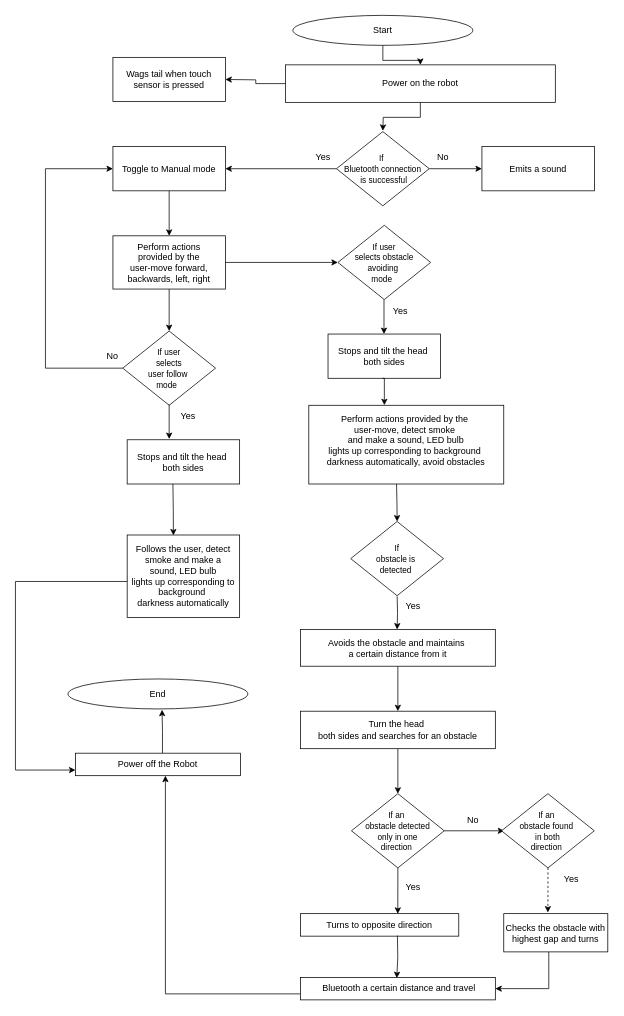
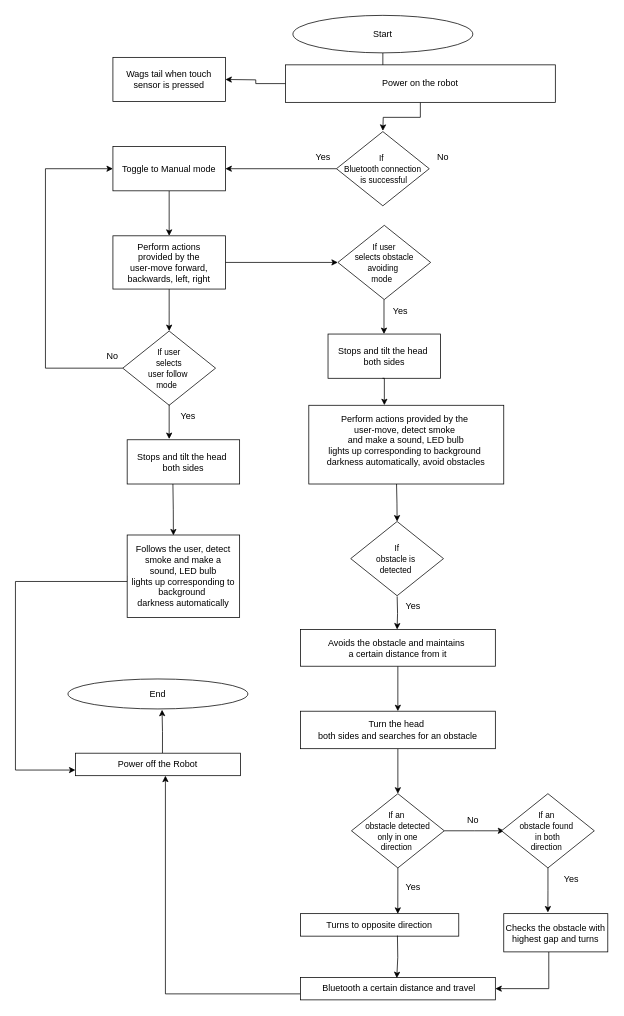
  <mxCell id="0" />
  <mxCell id="1" parent="0" />
  <mxCell id="2" value="" style="edgeStyle=orthogonalEdgeStyle;rounded=0;orthogonalLoop=1;jettySize=auto;html=1;entryX=0.523;entryY=1.027;entryDx=0;entryDy=0;entryPerimeter=0;" parent="1" edge="1" target="6"><mxGeometry relative="1" as="geometry"><mxPoint x="216.059" y="1004" as="sourcePoint" /><mxPoint x="216" y="904" as="targetPoint" /><Array as="points"><mxPoint x="216" y="975" /></Array></mxGeometry></mxCell>
  <mxCell id="3" value="Power off the Robot" style="rounded=0;whiteSpace=wrap;html=1;" parent="1" vertex="1"><mxGeometry x="100" y="1004" width="220" height="30" as="geometry" /></mxCell>
  <mxCell id="4" value="Yes" style="text;html=1;align=center;verticalAlign=middle;resizable=0;points=[];autosize=1;strokeColor=none;fillColor=none;" parent="1" vertex="1"><mxGeometry x="410" y="195" width="40" height="30" as="geometry" /></mxCell>
  <mxCell id="5" value="" style="edgeStyle=orthogonalEdgeStyle;rounded=0;orthogonalLoop=1;jettySize=auto;html=1;" parent="1" source="24" target="9" edge="1"><mxGeometry relative="1" as="geometry"><mxPoint x="446.88" y="224.5" as="sourcePoint" /></mxGeometry></mxCell>
  <mxCell id="6" value="End" style="ellipse;whiteSpace=wrap;html=1;" parent="1" vertex="1"><mxGeometry x="90" y="905" width="240" height="40" as="geometry" /></mxCell>
  <mxCell id="7" style="edgeStyle=orthogonalEdgeStyle;rounded=0;orthogonalLoop=1;jettySize=auto;html=1;entryX=0;entryY=0.75;entryDx=0;entryDy=0;exitX=0;exitY=0.5;exitDx=0;exitDy=0;" parent="1" source="16" target="3" edge="1"><mxGeometry relative="1" as="geometry"><Array as="points"><mxPoint x="170" y="775" /><mxPoint x="20" y="775" /><mxPoint x="20" y="1027" /></Array><mxPoint x="150" y="461" as="sourcePoint" /></mxGeometry></mxCell>
  <mxCell id="8" value="" style="edgeStyle=orthogonalEdgeStyle;rounded=0;orthogonalLoop=1;jettySize=auto;html=1;" parent="1" source="9" target="12" edge="1"><mxGeometry relative="1" as="geometry" /></mxCell>
  <mxCell id="9" value="Toggle to Manual mode" style="rounded=0;whiteSpace=wrap;html=1;" parent="1" vertex="1"><mxGeometry x="150" y="195" width="150" height="59" as="geometry" /></mxCell>
  <mxCell id="10" value="" style="edgeStyle=orthogonalEdgeStyle;rounded=0;orthogonalLoop=1;jettySize=auto;html=1;" parent="1" source="12" edge="1"><mxGeometry relative="1" as="geometry"><mxPoint x="225" y="441" as="targetPoint" /></mxGeometry></mxCell>
  <mxCell id="11" style="edgeStyle=orthogonalEdgeStyle;rounded=0;orthogonalLoop=1;jettySize=auto;html=1;exitX=1;exitY=0.5;exitDx=0;exitDy=0;entryX=0;entryY=0.5;entryDx=0;entryDy=0;" edge="1" parent="1" source="12" target="28"><mxGeometry relative="1" as="geometry" /></mxCell>
  <mxCell id="12" value="&lt;div&gt;Perform actions&lt;/div&gt;&lt;div&gt;&amp;nbsp;provided by the&amp;nbsp;&lt;div&gt;user-move forward, backwards, left, right&lt;/div&gt;&lt;/div&gt;" style="rounded=0;whiteSpace=wrap;html=1;" parent="1" vertex="1"><mxGeometry x="150" y="314" width="150" height="71" as="geometry" /></mxCell>
  <mxCell id="13" value="" style="edgeStyle=orthogonalEdgeStyle;rounded=0;orthogonalLoop=1;jettySize=auto;html=1;" parent="1" target="3" edge="1"><mxGeometry relative="1" as="geometry"><Array as="points"><mxPoint x="220" y="1045" /><mxPoint x="220" y="1045" /></Array><mxPoint x="400" y="1325" as="sourcePoint" /></mxGeometry></mxCell>
  <mxCell id="14" style="edgeStyle=orthogonalEdgeStyle;rounded=0;orthogonalLoop=1;jettySize=auto;html=1;entryX=0;entryY=0.5;entryDx=0;entryDy=0;" edge="1" parent="1" source="15" target="9"><mxGeometry relative="1" as="geometry"><mxPoint x="60" y="235" as="targetPoint" /><Array as="points"><mxPoint x="60" y="491" /><mxPoint x="60" y="225" /></Array></mxGeometry></mxCell>
  <mxCell id="15" value="&lt;div&gt;&lt;font style=&quot;font-size: 11px;&quot;&gt;If user&lt;/font&gt;&lt;/div&gt;&lt;div&gt;&lt;font style=&quot;font-size: 11px;&quot;&gt;&amp;nbsp;selects&amp;nbsp;&lt;/font&gt;&lt;/div&gt;&lt;div&gt;&lt;font style=&quot;font-size: 11px;&quot;&gt;user follow&amp;nbsp;&lt;/font&gt;&lt;/div&gt;&lt;div&gt;&lt;font style=&quot;font-size: 11px;&quot;&gt;mode&amp;nbsp;&lt;/font&gt;&lt;span style=&quot;background-color: transparent; color: light-dark(rgb(0, 0, 0), rgb(255, 255, 255)); font-size: 11px;&quot;&gt;&amp;nbsp;&lt;/span&gt;&lt;/div&gt;" style="rhombus;whiteSpace=wrap;html=1;" vertex="1" parent="1"><mxGeometry x="163.12" y="441" width="123.75" height="99" as="geometry" /></mxCell>
  <mxCell id="16" value="Follows the user,&amp;nbsp;&lt;span style=&quot;background-color: transparent; color: light-dark(rgb(0, 0, 0), rgb(255, 255, 255));&quot;&gt;detect smoke&amp;nbsp;&lt;/span&gt;&lt;span style=&quot;background-color: transparent; color: light-dark(rgb(0, 0, 0), rgb(255, 255, 255));&quot;&gt;and make a sound,&amp;nbsp;&lt;/span&gt;&lt;span style=&quot;background-color: transparent; color: light-dark(rgb(0, 0, 0), rgb(255, 255, 255)); text-indent: -0.25in;&quot;&gt;LED bulb&lt;/span&gt;&lt;div&gt;&lt;span style=&quot;text-indent: -0.25in; background-color: transparent; color: light-dark(rgb(0, 0, 0), rgb(255, 255, 255));&quot;&gt;lights up corresponding to background&amp;nbsp;&lt;/span&gt;&lt;/div&gt;&lt;div&gt;&lt;span style=&quot;text-indent: -0.25in; background-color: transparent; color: light-dark(rgb(0, 0, 0), rgb(255, 255, 255));&quot;&gt;darkness automatically&lt;/span&gt;&lt;/div&gt;" style="rounded=0;whiteSpace=wrap;html=1;" vertex="1" parent="1"><mxGeometry x="169" y="713" width="150" height="110" as="geometry" /></mxCell>
  <mxCell id="17" value="" style="edgeStyle=orthogonalEdgeStyle;rounded=0;orthogonalLoop=1;jettySize=auto;html=1;" edge="1" parent="1"><mxGeometry relative="1" as="geometry"><mxPoint x="225" y="539" as="sourcePoint" /><mxPoint x="225" y="585" as="targetPoint" /></mxGeometry></mxCell>
  <mxCell id="18" value="Yes" style="text;html=1;align=center;verticalAlign=middle;resizable=0;points=[];autosize=1;strokeColor=none;fillColor=none;" vertex="1" parent="1"><mxGeometry x="230" y="540" width="40" height="30" as="geometry" /></mxCell>
  <mxCell id="19" value="" style="edgeStyle=orthogonalEdgeStyle;rounded=0;orthogonalLoop=1;jettySize=auto;html=1;" edge="1" parent="1" source="20" target="22"><mxGeometry relative="1" as="geometry" /></mxCell>
- <mxCell id="20" value="Start" style="ellipse;whiteSpace=wrap;html=1;" vertex="1" parent="1"><mxGeometry x="390" y="20" width="240" height="40" as="geometry" /></mxCell>
+ <mxCell id="20" value="Start" style="ellipse;whiteSpace=wrap;html=1;" vertex="1" parent="1"><mxGeometry x="390" y="20" width="240" height="50" as="geometry" /></mxCell>
  <mxCell id="21" value="" style="edgeStyle=orthogonalEdgeStyle;rounded=0;orthogonalLoop=1;jettySize=auto;html=1;" edge="1" parent="1" source="22"><mxGeometry relative="1" as="geometry"><mxPoint x="510" y="174" as="targetPoint" /></mxGeometry></mxCell>
  <mxCell id="22" value="Power on the robot" style="rounded=0;whiteSpace=wrap;html=1;" vertex="1" parent="1"><mxGeometry x="380" y="86" width="360" height="50" as="geometry" /></mxCell>
- <mxCell id="23" style="edgeStyle=orthogonalEdgeStyle;rounded=0;orthogonalLoop=1;jettySize=auto;html=1;entryX=0;entryY=0.5;entryDx=0;entryDy=0;" edge="1" parent="1" source="24" target="27"><mxGeometry relative="1" as="geometry" /></mxCell>
  <mxCell id="24" value="&lt;span style=&quot;font-size: 11px;&quot;&gt;If&amp;nbsp;&lt;/span&gt;&lt;div&gt;&lt;span style=&quot;font-size: 11px;&quot;&gt;Bluetooth&amp;nbsp;&lt;/span&gt;&lt;span style=&quot;font-size: 11px; background-color: transparent; color: light-dark(rgb(0, 0, 0), rgb(255, 255, 255));&quot;&gt;connection&lt;/span&gt;&lt;/div&gt;&lt;div&gt;&lt;span style=&quot;font-size: 11px;&quot;&gt;&amp;nbsp;is successful&lt;/span&gt;&lt;/div&gt;" style="rhombus;whiteSpace=wrap;html=1;" vertex="1" parent="1"><mxGeometry x="448.13" y="175" width="123.75" height="99" as="geometry" /></mxCell>
  <mxCell id="25" value="No" style="text;html=1;align=center;verticalAlign=middle;resizable=0;points=[];autosize=1;strokeColor=none;fillColor=none;" vertex="1" parent="1"><mxGeometry x="570" y="195" width="40" height="30" as="geometry" /></mxCell>
  <mxCell id="26" value="Perform actions provided by the&amp;nbsp;&lt;div&gt;user-move, detect smoke&amp;nbsp;&lt;/div&gt;&lt;div&gt;and make a sound,&amp;nbsp;&lt;span style=&quot;background-color: transparent; color: light-dark(rgb(0, 0, 0), rgb(255, 255, 255)); text-indent: -0.25in;&quot;&gt;LED bulb&lt;/span&gt;&lt;/div&gt;&lt;div&gt;&lt;span style=&quot;text-indent: -0.25in; background-color: transparent; color: light-dark(rgb(0, 0, 0), rgb(255, 255, 255));&quot;&gt;lights up corresponding to background&amp;nbsp;&lt;/span&gt;&lt;/div&gt;&lt;div&gt;&lt;span style=&quot;text-indent: -0.25in; background-color: transparent; color: light-dark(rgb(0, 0, 0), rgb(255, 255, 255));&quot;&gt;darkness automatically, avoid obstacles&lt;/span&gt;&lt;/div&gt;&lt;p style=&quot;text-indent:-.25in;line-height:150%;&lt;br/&gt;mso-list:l0 level1 lfo1&quot; class=&quot;MsoListParagraph&quot;&gt;&lt;span lang=&quot;EN-GB&quot;&gt;&lt;/span&gt;&lt;/p&gt;" style="rounded=0;whiteSpace=wrap;html=1;" vertex="1" parent="1"><mxGeometry x="411.25" y="540" width="260" height="105" as="geometry" /></mxCell>
- <mxCell id="27" value="Emits a sound" style="rounded=0;whiteSpace=wrap;html=1;" vertex="1" parent="1"><mxGeometry x="642.13" y="195" width="150" height="59" as="geometry" /></mxCell>
  <mxCell id="28" value="&lt;div&gt;&lt;font style=&quot;font-size: 11px;&quot;&gt;If user&lt;/font&gt;&lt;/div&gt;&lt;div&gt;&lt;font style=&quot;font-size: 11px;&quot;&gt;&amp;nbsp;selects&amp;nbsp;&lt;/font&gt;&lt;font style=&quot;background-color: transparent; color: light-dark(rgb(0, 0, 0), rgb(255, 255, 255)); font-size: 11px;&quot;&gt;obstacle&amp;nbsp;&lt;/font&gt;&lt;/div&gt;&lt;div&gt;&lt;span style=&quot;background-color: transparent; color: light-dark(rgb(0, 0, 0), rgb(255, 255, 255)); font-size: 11px;&quot;&gt;avoiding&amp;nbsp;&lt;/span&gt;&lt;/div&gt;&lt;div&gt;&lt;font style=&quot;font-size: 11px;&quot;&gt;mode&amp;nbsp;&lt;/font&gt;&lt;span style=&quot;background-color: transparent; color: light-dark(rgb(0, 0, 0), rgb(255, 255, 255)); font-size: 11px;&quot;&gt;&amp;nbsp;&lt;/span&gt;&lt;/div&gt;" style="rhombus;whiteSpace=wrap;html=1;" vertex="1" parent="1"><mxGeometry x="450" y="300" width="123.75" height="99" as="geometry" /></mxCell>
  <mxCell id="29" value="" style="edgeStyle=orthogonalEdgeStyle;rounded=0;orthogonalLoop=1;jettySize=auto;html=1;" edge="1" parent="1"><mxGeometry relative="1" as="geometry"><mxPoint x="511.52" y="399" as="sourcePoint" /><mxPoint x="511.52" y="445" as="targetPoint" /></mxGeometry></mxCell>
  <mxCell id="30" value="Yes" style="text;html=1;align=center;verticalAlign=middle;resizable=0;points=[];autosize=1;strokeColor=none;fillColor=none;" vertex="1" parent="1"><mxGeometry x="512.52" y="400" width="40" height="30" as="geometry" /></mxCell>
  <mxCell id="31" value="Stops and tilt the head&amp;nbsp;&lt;div&gt;both sides&lt;/div&gt;" style="rounded=0;whiteSpace=wrap;html=1;" vertex="1" parent="1"><mxGeometry x="436.87" y="445" width="150" height="59" as="geometry" /></mxCell>
  <mxCell id="32" value="Stops and tilt the head&amp;nbsp;&lt;div&gt;both sides&lt;/div&gt;" style="rounded=0;whiteSpace=wrap;html=1;" vertex="1" parent="1"><mxGeometry x="169" y="586" width="150" height="59" as="geometry" /></mxCell>
  <mxCell id="33" value="" style="edgeStyle=orthogonalEdgeStyle;rounded=0;orthogonalLoop=1;jettySize=auto;html=1;entryX=0.411;entryY=0.005;entryDx=0;entryDy=0;entryPerimeter=0;" edge="1" parent="1" target="16"><mxGeometry relative="1" as="geometry"><mxPoint x="230" y="645" as="sourcePoint" /><mxPoint x="230" y="691" as="targetPoint" /></mxGeometry></mxCell>
  <mxCell id="34" value="" style="edgeStyle=orthogonalEdgeStyle;rounded=0;orthogonalLoop=1;jettySize=auto;html=1;entryX=0.399;entryY=-0.001;entryDx=0;entryDy=0;entryPerimeter=0;" edge="1" parent="1"><mxGeometry relative="1" as="geometry"><mxPoint x="509.52" y="504" as="sourcePoint" /><mxPoint x="511.99" y="539.876" as="targetPoint" /></mxGeometry></mxCell>
  <mxCell id="35" value="Wags tail when touch sensor is pressed" style="rounded=0;whiteSpace=wrap;html=1;" vertex="1" parent="1"><mxGeometry x="149.99" y="76" width="150" height="59" as="geometry" /></mxCell>
  <mxCell id="36" value="" style="edgeStyle=orthogonalEdgeStyle;rounded=0;orthogonalLoop=1;jettySize=auto;html=1;exitX=0;exitY=0.5;exitDx=0;exitDy=0;" edge="1" parent="1" source="22"><mxGeometry relative="1" as="geometry"><mxPoint x="447.99" y="105.5" as="sourcePoint" /><mxPoint x="299.99" y="105.5" as="targetPoint" /></mxGeometry></mxCell>
  <mxCell id="37" value="" style="edgeStyle=orthogonalEdgeStyle;rounded=0;orthogonalLoop=1;jettySize=auto;html=1;" edge="1" parent="1"><mxGeometry relative="1" as="geometry"><mxPoint x="529" y="839" as="targetPoint" /><mxPoint x="529.083" y="794.937" as="sourcePoint" /></mxGeometry></mxCell>
  <mxCell id="38" value="&lt;font style=&quot;font-size: 11px;&quot;&gt;If&lt;/font&gt;&lt;div&gt;&lt;font style=&quot;font-size: 11px;&quot;&gt;obstacle&amp;nbsp;&lt;/font&gt;&lt;span style=&quot;font-size: 11px; background-color: transparent; color: light-dark(rgb(0, 0, 0), rgb(255, 255, 255));&quot;&gt;is&amp;nbsp;&lt;/span&gt;&lt;/div&gt;&lt;div&gt;&lt;span style=&quot;font-size: 11px; background-color: transparent; color: light-dark(rgb(0, 0, 0), rgb(255, 255, 255));&quot;&gt;detected&amp;nbsp;&lt;/span&gt;&lt;/div&gt;" style="rhombus;whiteSpace=wrap;html=1;" vertex="1" parent="1"><mxGeometry x="467.13" y="695" width="123.75" height="99" as="geometry" /></mxCell>
  <mxCell id="39" value="" style="edgeStyle=orthogonalEdgeStyle;rounded=0;orthogonalLoop=1;jettySize=auto;html=1;" edge="1" parent="1" source="40" target="49"><mxGeometry relative="1" as="geometry" /></mxCell>
  <mxCell id="40" value="Avoids the obstacle and maintains&amp;nbsp;&lt;div&gt;a certain distance from it&lt;/div&gt;" style="rounded=0;whiteSpace=wrap;html=1;" vertex="1" parent="1"><mxGeometry x="400" y="839" width="260" height="49" as="geometry" /></mxCell>
  <mxCell id="41" value="&amp;nbsp;Bluetooth a certain&amp;nbsp;&lt;span style=&quot;color: light-dark(rgb(0, 0, 0), rgb(255, 255, 255)); background-color: transparent;&quot;&gt;distance and travel&lt;/span&gt;" style="rounded=0;whiteSpace=wrap;html=1;" vertex="1" parent="1"><mxGeometry x="400.02" y="1303" width="260" height="30" as="geometry" /></mxCell>
  <mxCell id="42" value="Yes" style="text;html=1;align=center;verticalAlign=middle;resizable=0;points=[];autosize=1;strokeColor=none;fillColor=none;" vertex="1" parent="1"><mxGeometry x="530.25" y="793" width="40" height="30" as="geometry" /></mxCell>
  <mxCell id="43" value="" style="edgeStyle=orthogonalEdgeStyle;rounded=0;orthogonalLoop=1;jettySize=auto;html=1;" edge="1" parent="1" source="44"><mxGeometry relative="1" as="geometry"><mxPoint x="671.89" y="1107.5" as="targetPoint" /></mxGeometry></mxCell>
  <mxCell id="44" value="&lt;div&gt;&lt;span style=&quot;font-size: 11px;&quot;&gt;If an&amp;nbsp;&lt;/span&gt;&lt;/div&gt;&lt;div&gt;&lt;span style=&quot;font-size: 11px;&quot;&gt;obstacle detected&lt;/span&gt;&lt;/div&gt;&lt;div&gt;&lt;span style=&quot;font-size: 11px;&quot;&gt;&amp;nbsp;&lt;/span&gt;&lt;span style=&quot;font-size: 11px; background-color: transparent; color: light-dark(rgb(0, 0, 0), rgb(255, 255, 255));&quot;&gt;only&amp;nbsp;&lt;/span&gt;&lt;span style=&quot;background-color: transparent; color: light-dark(rgb(0, 0, 0), rgb(255, 255, 255)); font-size: 11px;&quot;&gt;in one&amp;nbsp;&lt;/span&gt;&lt;/div&gt;&lt;div&gt;&lt;span style=&quot;background-color: transparent; color: light-dark(rgb(0, 0, 0), rgb(255, 255, 255)); font-size: 11px;&quot;&gt;direction&amp;nbsp;&lt;/span&gt;&lt;/div&gt;" style="rhombus;whiteSpace=wrap;html=1;" vertex="1" parent="1"><mxGeometry x="468.14" y="1058" width="123.75" height="99" as="geometry" /></mxCell>
  <mxCell id="45" value="Turns to opposite direction" style="rounded=0;whiteSpace=wrap;html=1;" vertex="1" parent="1"><mxGeometry x="400.02" y="1218" width="211.23" height="30" as="geometry" /></mxCell>
  <mxCell id="46" value="" style="endArrow=classic;html=1;rounded=0;entryX=0.615;entryY=0.007;entryDx=0;entryDy=0;exitX=0.5;exitY=1;exitDx=0;exitDy=0;entryPerimeter=0;" edge="1" parent="1" source="44" target="45"><mxGeometry width="50" height="50" relative="1" as="geometry"><mxPoint x="591.26" y="1228" as="sourcePoint" /><mxPoint x="641.26" y="1178" as="targetPoint" /></mxGeometry></mxCell>
  <mxCell id="47" value="Yes" style="text;html=1;align=center;verticalAlign=middle;resizable=0;points=[];autosize=1;strokeColor=none;fillColor=none;" vertex="1" parent="1"><mxGeometry x="530.25" y="1168" width="40" height="30" as="geometry" /></mxCell>
  <mxCell id="48" value="" style="edgeStyle=orthogonalEdgeStyle;rounded=0;orthogonalLoop=1;jettySize=auto;html=1;" edge="1" parent="1" source="49" target="44"><mxGeometry relative="1" as="geometry" /></mxCell>
  <mxCell id="49" value="Turn the head&amp;nbsp;&lt;div&gt;both sides and searches for an obstacle&lt;/div&gt;" style="rounded=0;whiteSpace=wrap;html=1;" vertex="1" parent="1"><mxGeometry x="400.01" y="948" width="260" height="50" as="geometry" /></mxCell>
  <mxCell id="50" value="No" style="text;html=1;align=center;verticalAlign=middle;resizable=0;points=[];autosize=1;strokeColor=none;fillColor=none;" vertex="1" parent="1"><mxGeometry x="610" y="1078" width="40" height="30" as="geometry" /></mxCell>
  <mxCell id="51" value="&lt;div&gt;&lt;span style=&quot;font-size: 11px;&quot;&gt;If an&amp;nbsp;&lt;/span&gt;&lt;/div&gt;&lt;div&gt;&lt;span style=&quot;font-size: 11px;&quot;&gt;obstacle found&amp;nbsp;&lt;/span&gt;&lt;/div&gt;&lt;div&gt;&lt;span style=&quot;font-size: 11px; background-color: transparent; color: light-dark(rgb(0, 0, 0), rgb(255, 255, 255));&quot;&gt;in both&lt;/span&gt;&lt;/div&gt;&lt;div&gt;&lt;span style=&quot;font-size: 11px; background-color: transparent; color: light-dark(rgb(0, 0, 0), rgb(255, 255, 255));&quot;&gt;direction&amp;nbsp;&lt;/span&gt;&lt;/div&gt;" style="rhombus;whiteSpace=wrap;html=1;" vertex="1" parent="1"><mxGeometry x="668.25" y="1058" width="123.75" height="99" as="geometry" /></mxCell>
  <mxCell id="52" style="edgeStyle=orthogonalEdgeStyle;rounded=0;orthogonalLoop=1;jettySize=auto;html=1;entryX=1;entryY=0.5;entryDx=0;entryDy=0;" edge="1" parent="1" source="53" target="41"><mxGeometry relative="1" as="geometry"><Array as="points"><mxPoint x="731.25" y="1318" /></Array></mxGeometry></mxCell>
  <mxCell id="53" value="&lt;font style=&quot;font-size: 12px;&quot;&gt;Checks the obstacle with highest gap and turns&lt;/font&gt;" style="rounded=0;whiteSpace=wrap;html=1;" vertex="1" parent="1"><mxGeometry x="671.25" y="1218" width="138.75" height="51" as="geometry" /></mxCell>
- <mxCell id="54" style="edgeStyle=orthogonalEdgeStyle;rounded=0;orthogonalLoop=1;jettySize=auto;html=1;entryX=0.424;entryY=-0.031;entryDx=0;entryDy=0;entryPerimeter=0;dashed=1;" edge="1" parent="1" source="51" target="53"><mxGeometry relative="1" as="geometry" /></mxCell>
+ <mxCell id="54" style="edgeStyle=orthogonalEdgeStyle;rounded=0;orthogonalLoop=1;jettySize=auto;html=1;entryX=0.424;entryY=-0.031;entryDx=0;entryDy=0;entryPerimeter=0;" edge="1" parent="1" source="51" target="53"><mxGeometry relative="1" as="geometry" /></mxCell>
  <mxCell id="55" style="edgeStyle=orthogonalEdgeStyle;rounded=0;orthogonalLoop=1;jettySize=auto;html=1;entryX=0.406;entryY=0.2;entryDx=0;entryDy=0;entryPerimeter=0;exitX=0.589;exitY=0.976;exitDx=0;exitDy=0;exitPerimeter=0;" edge="1" parent="1"><mxGeometry relative="1" as="geometry"><mxPoint x="529.434" y="1247.28" as="sourcePoint" /><mxPoint x="528.58" y="1304" as="targetPoint" /></mxGeometry></mxCell>
  <mxCell id="56" value="Yes" style="text;html=1;align=center;verticalAlign=middle;resizable=0;points=[];autosize=1;strokeColor=none;fillColor=none;" vertex="1" parent="1"><mxGeometry x="741.25" y="1157" width="40" height="30" as="geometry" /></mxCell>
  <mxCell id="57" value="" style="edgeStyle=orthogonalEdgeStyle;rounded=0;orthogonalLoop=1;jettySize=auto;html=1;" edge="1" parent="1"><mxGeometry relative="1" as="geometry"><mxPoint x="528.25" y="645" as="sourcePoint" /><mxPoint x="529" y="695" as="targetPoint" /></mxGeometry></mxCell>
  <mxCell id="58" value="No" style="text;html=1;align=center;verticalAlign=middle;resizable=0;points=[];autosize=1;strokeColor=none;fillColor=none;" vertex="1" parent="1"><mxGeometry x="129" y="459.5" width="40" height="30" as="geometry" /></mxCell>
